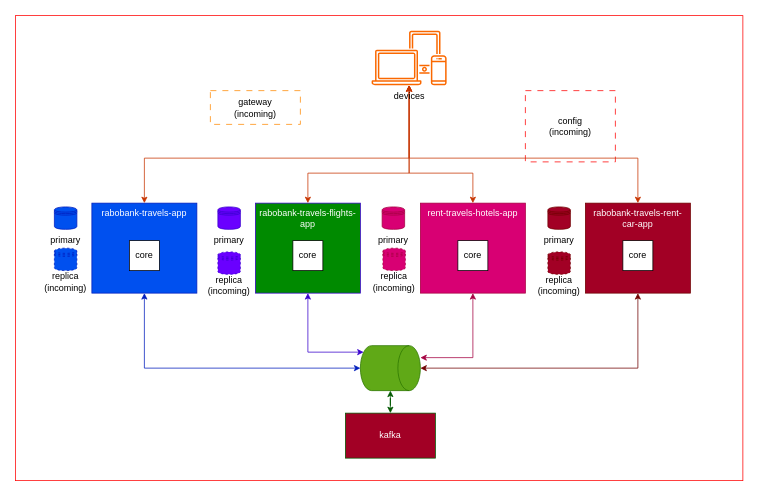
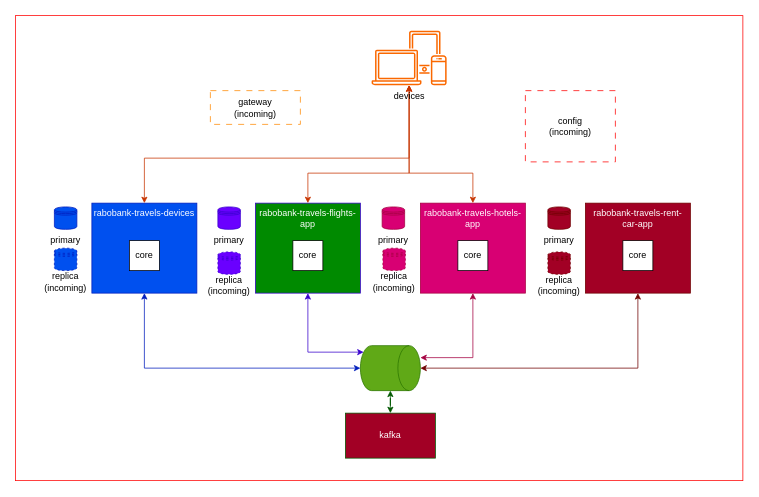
  <mxCell id="0" />
  <mxCell id="1" parent="0" />
  <mxCell id="2" value="" style="rounded=0;whiteSpace=wrap;html=1;strokeColor=#ff0000;" vertex="1" parent="1"><mxGeometry x="20" y="20" width="970" height="620" as="geometry" /></mxCell>
  <mxCell id="3" value="gateway&lt;br&gt;(incoming)" style="rounded=0;whiteSpace=wrap;html=1;dashed=1;dashPattern=8 8;strokeColor=#ff8800;" vertex="1" parent="1"><mxGeometry x="280" y="120" width="120" height="45" as="geometry" /></mxCell>
  <mxCell id="4" value="config&lt;br&gt;(incoming)" style="rounded=0;whiteSpace=wrap;html=1;dashed=1;dashPattern=8 8;strokeColor=#ff0000;" vertex="1" parent="1"><mxGeometry x="700" y="120" width="120" height="95" as="geometry" /></mxCell>
- <mxCell id="5" value="rabobank-travels-app" style="rounded=0;whiteSpace=wrap;html=1;fillColor=#0050ef;fontColor=#ffffff;strokeColor=#001DBC;verticalAlign=top;" vertex="1" parent="1"><mxGeometry x="122" y="270" width="140" height="120" as="geometry" /></mxCell>
+ <mxCell id="5" value="rabobank-travels-devices" style="rounded=0;whiteSpace=wrap;html=1;fillColor=#0050ef;fontColor=#ffffff;strokeColor=#001DBC;verticalAlign=top;" vertex="1" parent="1"><mxGeometry x="122" y="270" width="140" height="120" as="geometry" /></mxCell>
  <mxCell id="6" value="rabobank-travels-flights-app" style="rounded=0;whiteSpace=wrap;html=1;fillColor=#008a00;fontColor=#ffffff;strokeColor=#3700CC;verticalAlign=top;" vertex="1" parent="1"><mxGeometry x="340" y="270" width="140" height="120" as="geometry" /></mxCell>
- <mxCell id="7" value="rent-travels-hotels-app" style="rounded=0;whiteSpace=wrap;html=1;fillColor=#d80073;fontColor=#ffffff;strokeColor=#A50040;verticalAlign=top;" vertex="1" parent="1"><mxGeometry x="560" y="270" width="140" height="120" as="geometry" /></mxCell>
+ <mxCell id="7" value="rabobank-travels-hotels-app" style="rounded=0;whiteSpace=wrap;html=1;fillColor=#d80073;fontColor=#ffffff;strokeColor=#A50040;verticalAlign=top;" vertex="1" parent="1"><mxGeometry x="560" y="270" width="140" height="120" as="geometry" /></mxCell>
  <mxCell id="8" value="rabobank-travels-rent-car-app" style="rounded=0;whiteSpace=wrap;html=1;fillColor=#a20025;fontColor=#ffffff;strokeColor=#6F0000;verticalAlign=top;" vertex="1" parent="1"><mxGeometry x="780" y="270" width="140" height="120" as="geometry" /></mxCell>
  <mxCell id="9" value="" style="shape=cylinder3;whiteSpace=wrap;html=1;boundedLbl=1;backgroundOutline=1;size=15;direction=south;fillColor=#60a917;fontColor=#ffffff;strokeColor=#2D7600;" vertex="1" parent="1"><mxGeometry x="480" y="460" width="80" height="60" as="geometry" /></mxCell>
  <mxCell id="10" value="kafka" style="rounded=0;whiteSpace=wrap;html=1;fillColor=#a20025;fontColor=#ffffff;strokeColor=#005700;" vertex="1" parent="1"><mxGeometry x="460" y="550" width="120" height="60" as="geometry" /></mxCell>
  <mxCell id="11" style="edgeStyle=orthogonalEdgeStyle;rounded=0;orthogonalLoop=1;jettySize=auto;html=1;entryX=0.5;entryY=0;entryDx=0;entryDy=0;fillColor=#fa6800;strokeColor=#C73500;startArrow=classic;startFill=1;" edge="1" parent="1" source="15" target="5"><mxGeometry relative="1" as="geometry"><Array as="points"><mxPoint x="545" y="210" /><mxPoint x="192" y="210" /></Array></mxGeometry></mxCell>
  <mxCell id="12" style="edgeStyle=orthogonalEdgeStyle;rounded=0;orthogonalLoop=1;jettySize=auto;html=1;entryX=0.5;entryY=0;entryDx=0;entryDy=0;fillColor=#fa6800;strokeColor=#C73500;startArrow=classic;startFill=1;" edge="1" parent="1" source="15" target="6"><mxGeometry relative="1" as="geometry"><Array as="points"><mxPoint x="545" y="230" /><mxPoint x="410" y="230" /></Array></mxGeometry></mxCell>
  <mxCell id="13" style="edgeStyle=orthogonalEdgeStyle;rounded=0;orthogonalLoop=1;jettySize=auto;html=1;entryX=0.5;entryY=0;entryDx=0;entryDy=0;fillColor=#fa6800;strokeColor=#C73500;startArrow=classic;startFill=1;" edge="1" parent="1" source="15" target="7"><mxGeometry relative="1" as="geometry"><Array as="points"><mxPoint x="545" y="230" /><mxPoint x="630" y="230" /></Array></mxGeometry></mxCell>
- <mxCell id="14" style="edgeStyle=orthogonalEdgeStyle;rounded=0;orthogonalLoop=1;jettySize=auto;html=1;entryX=0.5;entryY=0;entryDx=0;entryDy=0;fillColor=#fa6800;strokeColor=#C73500;startArrow=classic;startFill=1;" edge="1" parent="1" source="15" target="8"><mxGeometry relative="1" as="geometry"><Array as="points"><mxPoint x="545" y="210" /><mxPoint x="850" y="210" /></Array></mxGeometry></mxCell>
  <mxCell id="15" value="devices" style="sketch=0;outlineConnect=0;fontColor=#000000;strokeColor=#C73500;fillColor=#fa6800;dashed=0;verticalLabelPosition=bottom;verticalAlign=top;align=center;html=1;fontSize=12;fontStyle=0;aspect=fixed;shape=mxgraph.aws4.illustration_devices;pointerEvents=1" vertex="1" parent="1"><mxGeometry x="495" y="40" width="100" height="73" as="geometry" /></mxCell>
  <mxCell id="16" style="edgeStyle=orthogonalEdgeStyle;rounded=0;orthogonalLoop=1;jettySize=auto;html=1;entryX=0.5;entryY=1;entryDx=0;entryDy=0;entryPerimeter=0;startArrow=classic;startFill=1;fillColor=#0050ef;strokeColor=#001DBC;" edge="1" parent="1" source="5" target="9"><mxGeometry relative="1" as="geometry"><Array as="points"><mxPoint x="192" y="490" /></Array></mxGeometry></mxCell>
  <mxCell id="17" style="edgeStyle=orthogonalEdgeStyle;rounded=0;orthogonalLoop=1;jettySize=auto;html=1;entryX=0.145;entryY=1;entryDx=0;entryDy=-4.35;entryPerimeter=0;startArrow=classic;startFill=1;fillColor=#6a00ff;strokeColor=#3700CC;" edge="1" parent="1" source="6" target="9"><mxGeometry relative="1" as="geometry"><Array as="points"><mxPoint x="410" y="469" /></Array></mxGeometry></mxCell>
  <mxCell id="18" style="edgeStyle=orthogonalEdgeStyle;rounded=0;orthogonalLoop=1;jettySize=auto;html=1;entryX=0.5;entryY=0;entryDx=0;entryDy=0;entryPerimeter=0;startArrow=classic;startFill=1;fillColor=#a20025;strokeColor=#6F0000;" edge="1" parent="1" source="8" target="9"><mxGeometry relative="1" as="geometry"><Array as="points"><mxPoint x="850" y="490" /></Array></mxGeometry></mxCell>
  <mxCell id="19" style="edgeStyle=orthogonalEdgeStyle;rounded=0;orthogonalLoop=1;jettySize=auto;html=1;entryX=0.267;entryY=0;entryDx=0;entryDy=0;entryPerimeter=0;startArrow=classic;startFill=1;fillColor=#d80073;strokeColor=#A50040;" edge="1" parent="1" source="7" target="9"><mxGeometry relative="1" as="geometry" /></mxCell>
  <mxCell id="20" style="edgeStyle=orthogonalEdgeStyle;rounded=0;orthogonalLoop=1;jettySize=auto;html=1;entryX=1;entryY=0.5;entryDx=0;entryDy=0;entryPerimeter=0;startArrow=classic;startFill=1;fillColor=#008a00;strokeColor=#005700;" edge="1" parent="1" source="10" target="9"><mxGeometry relative="1" as="geometry" /></mxCell>
  <mxCell id="21" value="core" style="whiteSpace=wrap;html=1;aspect=fixed;" vertex="1" parent="1"><mxGeometry x="172" y="320" width="40" height="40" as="geometry" /></mxCell>
  <mxCell id="22" value="core" style="whiteSpace=wrap;html=1;aspect=fixed;" vertex="1" parent="1"><mxGeometry x="390" y="320" width="40" height="40" as="geometry" /></mxCell>
  <mxCell id="23" value="core" style="whiteSpace=wrap;html=1;aspect=fixed;" vertex="1" parent="1"><mxGeometry x="610" y="320" width="40" height="40" as="geometry" /></mxCell>
  <mxCell id="24" value="core" style="whiteSpace=wrap;html=1;aspect=fixed;" vertex="1" parent="1"><mxGeometry x="830" y="320" width="40" height="40" as="geometry" /></mxCell>
  <mxCell id="25" value="primary" style="shape=datastore;whiteSpace=wrap;html=1;verticalAlign=middle;labelPosition=center;verticalLabelPosition=bottom;align=center;fillColor=#0050ef;fontColor=#000000;strokeColor=#001DBC;" vertex="1" parent="1"><mxGeometry x="72" y="275" width="30" height="30" as="geometry" /></mxCell>
  <mxCell id="26" value="replica&lt;br&gt;(incoming)" style="shape=datastore;whiteSpace=wrap;html=1;verticalAlign=middle;labelPosition=center;verticalLabelPosition=bottom;align=center;fillColor=#0050ef;fontColor=#000000;strokeColor=#001DBC;dashed=1;" vertex="1" parent="1"><mxGeometry x="72" y="330" width="30" height="30" as="geometry" /></mxCell>
  <mxCell id="27" value="primary" style="shape=datastore;whiteSpace=wrap;html=1;verticalAlign=middle;labelPosition=center;verticalLabelPosition=bottom;align=center;fillColor=#6a00ff;fontColor=#000000;strokeColor=#3700CC;" vertex="1" parent="1"><mxGeometry x="290" y="275" width="30" height="30" as="geometry" /></mxCell>
  <mxCell id="28" value="replica&lt;br&gt;(incoming)" style="shape=datastore;whiteSpace=wrap;html=1;verticalAlign=middle;labelPosition=center;verticalLabelPosition=bottom;align=center;fillColor=#6a00ff;fontColor=#000000;strokeColor=#3700CC;dashed=1;" vertex="1" parent="1"><mxGeometry x="290" y="335" width="30" height="30" as="geometry" /></mxCell>
  <mxCell id="29" value="primary" style="shape=datastore;whiteSpace=wrap;html=1;verticalAlign=middle;labelPosition=center;verticalLabelPosition=bottom;align=center;fillColor=#d80073;fontColor=#000000;strokeColor=#A50040;" vertex="1" parent="1"><mxGeometry x="509" y="275" width="30" height="30" as="geometry" /></mxCell>
  <mxCell id="30" value="replica&lt;br&gt;(incoming)" style="shape=datastore;whiteSpace=wrap;html=1;verticalAlign=middle;labelPosition=center;verticalLabelPosition=bottom;align=center;fillColor=#d80073;fontColor=#000000;strokeColor=#A50040;dashed=1;" vertex="1" parent="1"><mxGeometry x="510" y="330" width="30" height="30" as="geometry" /></mxCell>
  <mxCell id="31" value="primary" style="shape=datastore;whiteSpace=wrap;html=1;verticalAlign=middle;labelPosition=center;verticalLabelPosition=bottom;align=center;fillColor=#a20025;fontColor=#000000;strokeColor=#6F0000;" vertex="1" parent="1"><mxGeometry x="730" y="275" width="30" height="30" as="geometry" /></mxCell>
  <mxCell id="32" value="replica&lt;br&gt;(incoming)" style="shape=datastore;whiteSpace=wrap;html=1;verticalAlign=middle;labelPosition=center;verticalLabelPosition=bottom;align=center;fillColor=#a20025;fontColor=#000000;strokeColor=#6F0000;dashed=1;" vertex="1" parent="1"><mxGeometry x="730" y="335" width="30" height="30" as="geometry" /></mxCell>
